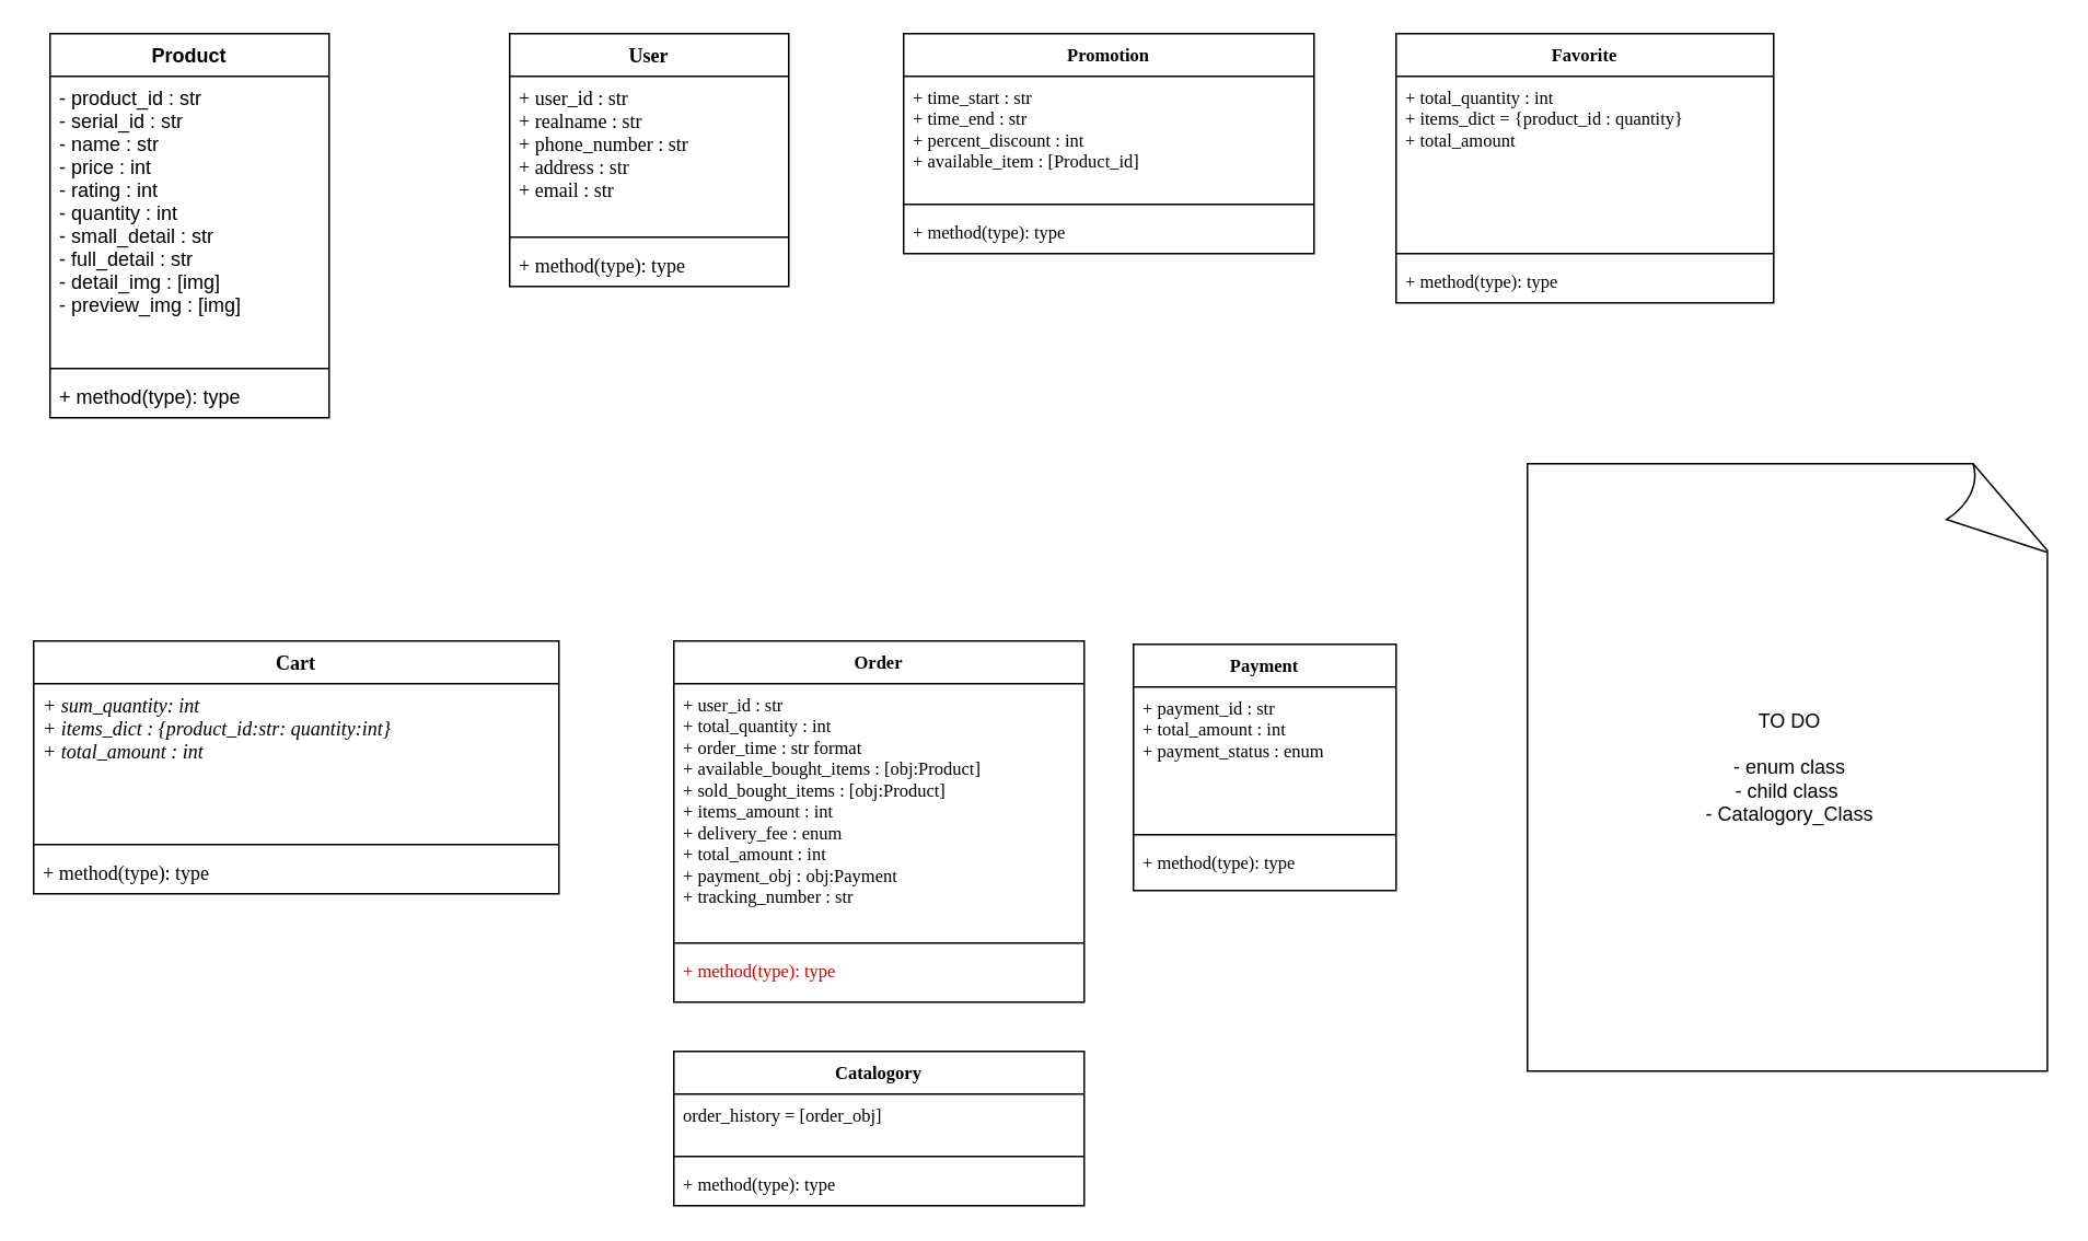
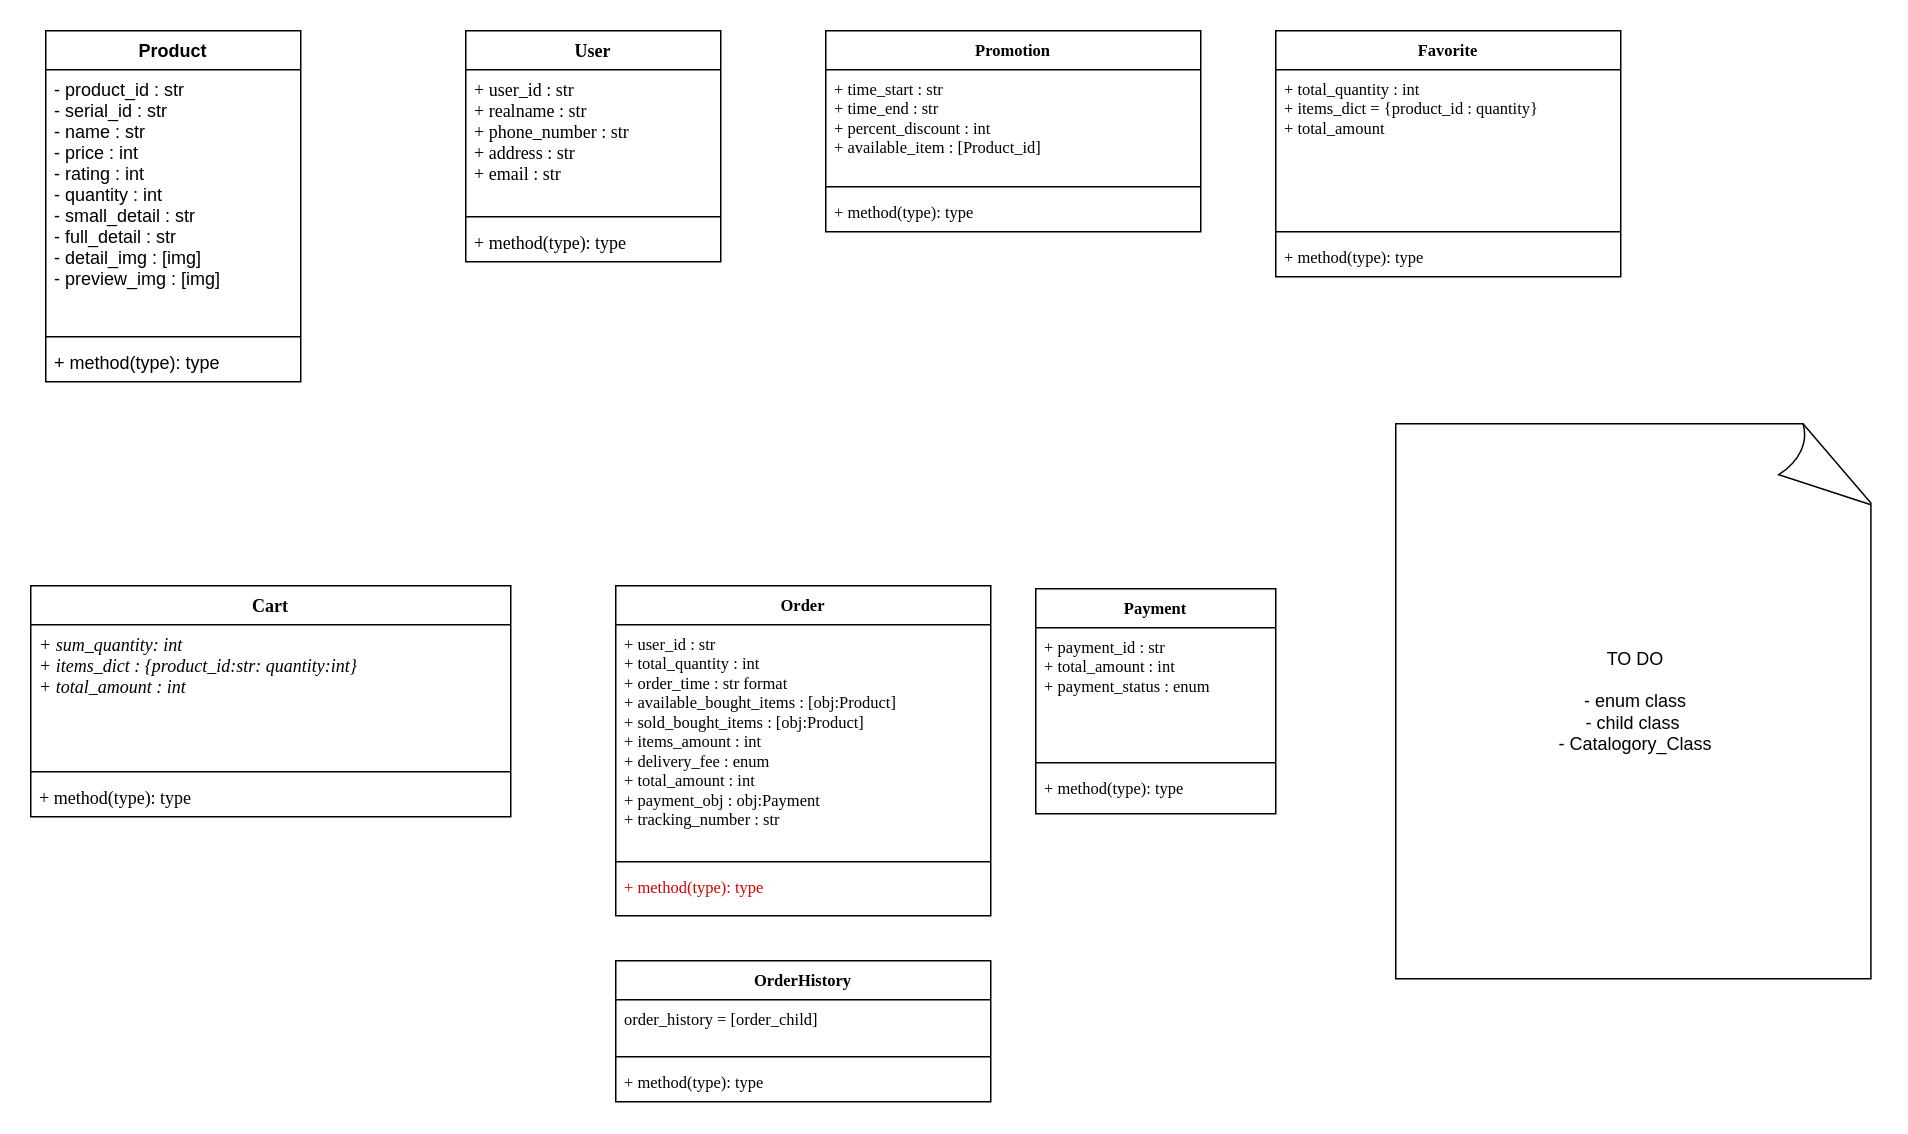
  <mxCell id="0" />
  <mxCell id="1" parent="0" />
  <mxCell id="2" value="Product" style="swimlane;fontStyle=1;align=center;verticalAlign=top;childLayout=stackLayout;horizontal=1;startSize=26;horizontalStack=0;resizeParent=1;resizeParentMax=0;resizeLast=0;collapsible=1;marginBottom=0;" vertex="1" parent="1"><mxGeometry x="30" y="20" width="170" height="234" as="geometry"><mxRectangle x="120" y="60" width="50" height="40" as="alternateBounds" /></mxGeometry></mxCell>
  <mxCell id="3" value="- product_id : str&#10;- serial_id : str &#10;- name : str&#10;- price : int&#10;- rating : int&#10;- quantity : int&#10;- small_detail : str&#10;- full_detail : str&#10;- detail_img : [img]&#10;- preview_img : [img]&#10;" style="text;strokeColor=none;fillColor=none;align=left;verticalAlign=top;spacingLeft=4;spacingRight=4;overflow=hidden;rotatable=0;points=[[0,0.5],[1,0.5]];portConstraint=eastwest;" vertex="1" parent="2"><mxGeometry y="26" width="170" height="174" as="geometry" /></mxCell>
  <mxCell id="4" value="" style="line;strokeWidth=1;fillColor=none;align=left;verticalAlign=middle;spacingTop=-1;spacingLeft=3;spacingRight=3;rotatable=0;labelPosition=right;points=[];portConstraint=eastwest;strokeColor=inherit;" vertex="1" parent="2"><mxGeometry y="200" width="170" height="8" as="geometry" /></mxCell>
  <mxCell id="5" value="+ method(type): type&#10;" style="text;strokeColor=none;fillColor=none;align=left;verticalAlign=top;spacingLeft=4;spacingRight=4;overflow=hidden;rotatable=0;points=[[0,0.5],[1,0.5]];portConstraint=eastwest;" vertex="1" parent="2"><mxGeometry y="208" width="170" height="26" as="geometry" /></mxCell>
  <mxCell id="6" value="User" style="swimlane;fontStyle=1;align=center;verticalAlign=top;childLayout=stackLayout;horizontal=1;startSize=26;horizontalStack=0;resizeParent=1;resizeParentMax=0;resizeLast=0;collapsible=1;marginBottom=0;fontFamily=Verdana;" vertex="1" parent="1"><mxGeometry x="310" y="20" width="170" height="154" as="geometry" /></mxCell>
  <mxCell id="7" value="+ user_id : str&#10;+ realname : str&#10;+ phone_number : str&#10;+ address : str&#10;+ email : str" style="text;strokeColor=none;fillColor=none;align=left;verticalAlign=top;spacingLeft=4;spacingRight=4;overflow=hidden;rotatable=0;points=[[0,0.5],[1,0.5]];portConstraint=eastwest;fontFamily=Verdana;" vertex="1" parent="6"><mxGeometry y="26" width="170" height="94" as="geometry" /></mxCell>
  <mxCell id="8" value="" style="line;strokeWidth=1;fillColor=none;align=left;verticalAlign=middle;spacingTop=-1;spacingLeft=3;spacingRight=3;rotatable=0;labelPosition=right;points=[];portConstraint=eastwest;strokeColor=inherit;fontFamily=Verdana;" vertex="1" parent="6"><mxGeometry y="120" width="170" height="8" as="geometry" /></mxCell>
  <mxCell id="9" value="+ method(type): type" style="text;strokeColor=none;fillColor=none;align=left;verticalAlign=top;spacingLeft=4;spacingRight=4;overflow=hidden;rotatable=0;points=[[0,0.5],[1,0.5]];portConstraint=eastwest;fontFamily=Verdana;" vertex="1" parent="6"><mxGeometry y="128" width="170" height="26" as="geometry" /></mxCell>
  <mxCell id="10" style="edgeStyle=orthogonalEdgeStyle;rounded=0;orthogonalLoop=1;jettySize=auto;html=1;exitX=1;exitY=0.5;exitDx=0;exitDy=0;fontFamily=Verdana;" edge="1" parent="6" source="7" target="7"><mxGeometry relative="1" as="geometry" /></mxCell>
  <mxCell id="11" value="Cart" style="swimlane;fontStyle=1;align=center;verticalAlign=top;childLayout=stackLayout;horizontal=1;startSize=26;horizontalStack=0;resizeParent=1;resizeParentMax=0;resizeLast=0;collapsible=1;marginBottom=0;fontFamily=Verdana;" vertex="1" parent="1"><mxGeometry x="20" y="390" width="320" height="154" as="geometry" /></mxCell>
  <mxCell id="12" value="+ sum_quantity: int&#10;+ items_dict : {product_id:str: quantity:int}&#10;+ total_amount : int" style="text;strokeColor=none;fillColor=none;align=left;verticalAlign=top;spacingLeft=4;spacingRight=4;overflow=hidden;rotatable=0;points=[[0,0.5],[1,0.5]];portConstraint=eastwest;fontFamily=Verdana;fontStyle=2" vertex="1" parent="11"><mxGeometry y="26" width="320" height="94" as="geometry" /></mxCell>
  <mxCell id="13" value="" style="line;strokeWidth=1;fillColor=none;align=left;verticalAlign=middle;spacingTop=-1;spacingLeft=3;spacingRight=3;rotatable=0;labelPosition=right;points=[];portConstraint=eastwest;strokeColor=inherit;fontFamily=Verdana;" vertex="1" parent="11"><mxGeometry y="120" width="320" height="8" as="geometry" /></mxCell>
  <mxCell id="14" value="+ method(type): type" style="text;strokeColor=none;fillColor=none;align=left;verticalAlign=top;spacingLeft=4;spacingRight=4;overflow=hidden;rotatable=0;points=[[0,0.5],[1,0.5]];portConstraint=eastwest;fontFamily=Verdana;" vertex="1" parent="11"><mxGeometry y="128" width="320" height="26" as="geometry" /></mxCell>
  <mxCell id="15" value="Order" style="swimlane;fontStyle=1;align=center;verticalAlign=top;childLayout=stackLayout;horizontal=1;startSize=26;horizontalStack=0;resizeParent=1;resizeParentMax=0;resizeLast=0;collapsible=1;marginBottom=0;fontFamily=Verdana;fontSize=11;fontColor=#000000;" vertex="1" parent="1"><mxGeometry x="410" y="390" width="250" height="220" as="geometry" /></mxCell>
  <mxCell id="16" value="+ user_id : str&#10;+ total_quantity : int&#10;+ order_time : str format&#10;+ available_bought_items : [obj:Product]&#10;+ sold_bought_items : [obj:Product]&#10;+ items_amount : int&#10;+ delivery_fee : enum&#10;+ total_amount : int &#10;+ payment_obj : obj:Payment&#10;+ tracking_number : str&#10;" style="text;strokeColor=none;fillColor=none;align=left;verticalAlign=top;spacingLeft=4;spacingRight=4;overflow=hidden;rotatable=0;points=[[0,0.5],[1,0.5]];portConstraint=eastwest;fontSize=11;fontFamily=Verdana;fontColor=#000000;" vertex="1" parent="15"><mxGeometry y="26" width="250" height="154" as="geometry" /></mxCell>
  <mxCell id="17" value="" style="line;strokeWidth=1;fillColor=none;align=left;verticalAlign=middle;spacingTop=-1;spacingLeft=3;spacingRight=3;rotatable=0;labelPosition=right;points=[];portConstraint=eastwest;strokeColor=inherit;fontFamily=Verdana;fontSize=11;fontColor=#d60000;" vertex="1" parent="15"><mxGeometry y="180" width="250" height="8" as="geometry" /></mxCell>
  <mxCell id="18" value="+ method(type): type" style="text;strokeColor=none;fillColor=none;align=left;verticalAlign=top;spacingLeft=4;spacingRight=4;overflow=hidden;rotatable=0;points=[[0,0.5],[1,0.5]];portConstraint=eastwest;fontSize=11;fontFamily=Verdana;fontColor=#d60000;" vertex="1" parent="15"><mxGeometry y="188" width="250" height="32" as="geometry" /></mxCell>
  <mxCell id="19" value="Payment" style="swimlane;fontStyle=1;align=center;verticalAlign=top;childLayout=stackLayout;horizontal=1;startSize=26;horizontalStack=0;resizeParent=1;resizeParentMax=0;resizeLast=0;collapsible=1;marginBottom=0;fontFamily=Verdana;fontSize=11;fontColor=#000000;" vertex="1" parent="1"><mxGeometry x="690" y="392" width="160" height="150" as="geometry" /></mxCell>
  <mxCell id="20" value="+ payment_id : str&#10;+ total_amount : int&#10;+ payment_status : enum" style="text;strokeColor=none;fillColor=none;align=left;verticalAlign=top;spacingLeft=4;spacingRight=4;overflow=hidden;rotatable=0;points=[[0,0.5],[1,0.5]];portConstraint=eastwest;fontSize=11;fontFamily=Verdana;fontColor=#000000;" vertex="1" parent="19"><mxGeometry y="26" width="160" height="86" as="geometry" /></mxCell>
  <mxCell id="21" value="" style="line;strokeWidth=1;fillColor=none;align=left;verticalAlign=middle;spacingTop=-1;spacingLeft=3;spacingRight=3;rotatable=0;labelPosition=right;points=[];portConstraint=eastwest;strokeColor=inherit;fontFamily=Verdana;fontSize=11;fontColor=#000000;" vertex="1" parent="19"><mxGeometry y="112" width="160" height="8" as="geometry" /></mxCell>
  <mxCell id="22" value="+ method(type): type" style="text;strokeColor=none;fillColor=none;align=left;verticalAlign=top;spacingLeft=4;spacingRight=4;overflow=hidden;rotatable=0;points=[[0,0.5],[1,0.5]];portConstraint=eastwest;fontSize=11;fontFamily=Verdana;fontColor=#000000;" vertex="1" parent="19"><mxGeometry y="120" width="160" height="30" as="geometry" /></mxCell>
  <mxCell id="23" value="Promotion" style="swimlane;fontStyle=1;align=center;verticalAlign=top;childLayout=stackLayout;horizontal=1;startSize=26;horizontalStack=0;resizeParent=1;resizeParentMax=0;resizeLast=0;collapsible=1;marginBottom=0;fontFamily=Verdana;fontSize=11;fontColor=#000000;" vertex="1" parent="1"><mxGeometry x="550" y="20" width="250" height="134" as="geometry" /></mxCell>
  <mxCell id="24" value="+ time_start : str&#10;+ time_end : str&#10;+ percent_discount : int&#10;+ available_item : [Product_id]" style="text;strokeColor=none;fillColor=none;align=left;verticalAlign=top;spacingLeft=4;spacingRight=4;overflow=hidden;rotatable=0;points=[[0,0.5],[1,0.5]];portConstraint=eastwest;fontSize=11;fontFamily=Verdana;fontColor=#000000;" vertex="1" parent="23"><mxGeometry y="26" width="250" height="74" as="geometry" /></mxCell>
  <mxCell id="25" value="" style="line;strokeWidth=1;fillColor=none;align=left;verticalAlign=middle;spacingTop=-1;spacingLeft=3;spacingRight=3;rotatable=0;labelPosition=right;points=[];portConstraint=eastwest;strokeColor=inherit;fontFamily=Verdana;fontSize=11;fontColor=#000000;" vertex="1" parent="23"><mxGeometry y="100" width="250" height="8" as="geometry" /></mxCell>
  <mxCell id="26" value="+ method(type): type" style="text;strokeColor=none;fillColor=none;align=left;verticalAlign=top;spacingLeft=4;spacingRight=4;overflow=hidden;rotatable=0;points=[[0,0.5],[1,0.5]];portConstraint=eastwest;fontSize=11;fontFamily=Verdana;fontColor=#000000;" vertex="1" parent="23"><mxGeometry y="108" width="250" height="26" as="geometry" /></mxCell>
- <mxCell id="27" value="Catalogory" style="swimlane;fontStyle=1;align=center;verticalAlign=top;childLayout=stackLayout;horizontal=1;startSize=26;horizontalStack=0;resizeParent=1;resizeParentMax=0;resizeLast=0;collapsible=1;marginBottom=0;fontFamily=Verdana;fontSize=11;fontColor=#000000;" vertex="1" parent="1"><mxGeometry x="410" y="640" width="250" height="94" as="geometry" /></mxCell>
- <mxCell id="28" value="order_history = [order_obj]" style="text;strokeColor=none;fillColor=none;align=left;verticalAlign=top;spacingLeft=4;spacingRight=4;overflow=hidden;rotatable=0;points=[[0,0.5],[1,0.5]];portConstraint=eastwest;fontSize=11;fontFamily=Verdana;fontColor=#000000;" vertex="1" parent="27"><mxGeometry y="26" width="250" height="34" as="geometry" /></mxCell>
+ <mxCell id="27" value="OrderHistory" style="swimlane;fontStyle=1;align=center;verticalAlign=top;childLayout=stackLayout;horizontal=1;startSize=26;horizontalStack=0;resizeParent=1;resizeParentMax=0;resizeLast=0;collapsible=1;marginBottom=0;fontFamily=Verdana;fontSize=11;fontColor=#000000;" vertex="1" parent="1"><mxGeometry x="410" y="640" width="250" height="94" as="geometry" /></mxCell>
+ <mxCell id="28" value="order_history = [order_child]" style="text;strokeColor=none;fillColor=none;align=left;verticalAlign=top;spacingLeft=4;spacingRight=4;overflow=hidden;rotatable=0;points=[[0,0.5],[1,0.5]];portConstraint=eastwest;fontSize=11;fontFamily=Verdana;fontColor=#000000;" vertex="1" parent="27"><mxGeometry y="26" width="250" height="34" as="geometry" /></mxCell>
  <mxCell id="29" value="" style="line;strokeWidth=1;fillColor=none;align=left;verticalAlign=middle;spacingTop=-1;spacingLeft=3;spacingRight=3;rotatable=0;labelPosition=right;points=[];portConstraint=eastwest;strokeColor=inherit;fontFamily=Verdana;fontSize=11;fontColor=#000000;" vertex="1" parent="27"><mxGeometry y="60" width="250" height="8" as="geometry" /></mxCell>
  <mxCell id="30" value="+ method(type): type" style="text;strokeColor=none;fillColor=none;align=left;verticalAlign=top;spacingLeft=4;spacingRight=4;overflow=hidden;rotatable=0;points=[[0,0.5],[1,0.5]];portConstraint=eastwest;fontSize=11;fontFamily=Verdana;fontColor=#000000;" vertex="1" parent="27"><mxGeometry y="68" width="250" height="26" as="geometry" /></mxCell>
  <mxCell id="31" value="Favorite" style="swimlane;fontStyle=1;align=center;verticalAlign=top;childLayout=stackLayout;horizontal=1;startSize=26;horizontalStack=0;resizeParent=1;resizeParentMax=0;resizeLast=0;collapsible=1;marginBottom=0;fontFamily=Verdana;fontSize=11;fontColor=#000000;" vertex="1" parent="1"><mxGeometry x="850" y="20" width="230" height="164" as="geometry" /></mxCell>
  <mxCell id="32" value="+ total_quantity : int&#10;+ items_dict = {product_id : quantity}&#10;+ total_amount" style="text;strokeColor=none;fillColor=none;align=left;verticalAlign=top;spacingLeft=4;spacingRight=4;overflow=hidden;rotatable=0;points=[[0,0.5],[1,0.5]];portConstraint=eastwest;fontSize=11;fontFamily=Verdana;fontColor=#000000;" vertex="1" parent="31"><mxGeometry y="26" width="230" height="104" as="geometry" /></mxCell>
  <mxCell id="33" value="" style="line;strokeWidth=1;fillColor=none;align=left;verticalAlign=middle;spacingTop=-1;spacingLeft=3;spacingRight=3;rotatable=0;labelPosition=right;points=[];portConstraint=eastwest;strokeColor=inherit;fontFamily=Verdana;fontSize=11;fontColor=#000000;" vertex="1" parent="31"><mxGeometry y="130" width="230" height="8" as="geometry" /></mxCell>
  <mxCell id="34" value="+ method(type): type" style="text;strokeColor=none;fillColor=none;align=left;verticalAlign=top;spacingLeft=4;spacingRight=4;overflow=hidden;rotatable=0;points=[[0,0.5],[1,0.5]];portConstraint=eastwest;fontSize=11;fontFamily=Verdana;fontColor=#000000;" vertex="1" parent="31"><mxGeometry y="138" width="230" height="26" as="geometry" /></mxCell>
  <mxCell id="35" value="TO DO&lt;br&gt;&lt;br&gt;- enum class&lt;br&gt;- child class&amp;nbsp;&lt;br&gt;- Catalogory_Class" style="whiteSpace=wrap;html=1;shape=mxgraph.basic.document" vertex="1" parent="1"><mxGeometry x="930" y="282" width="320" height="370" as="geometry" /></mxCell>
